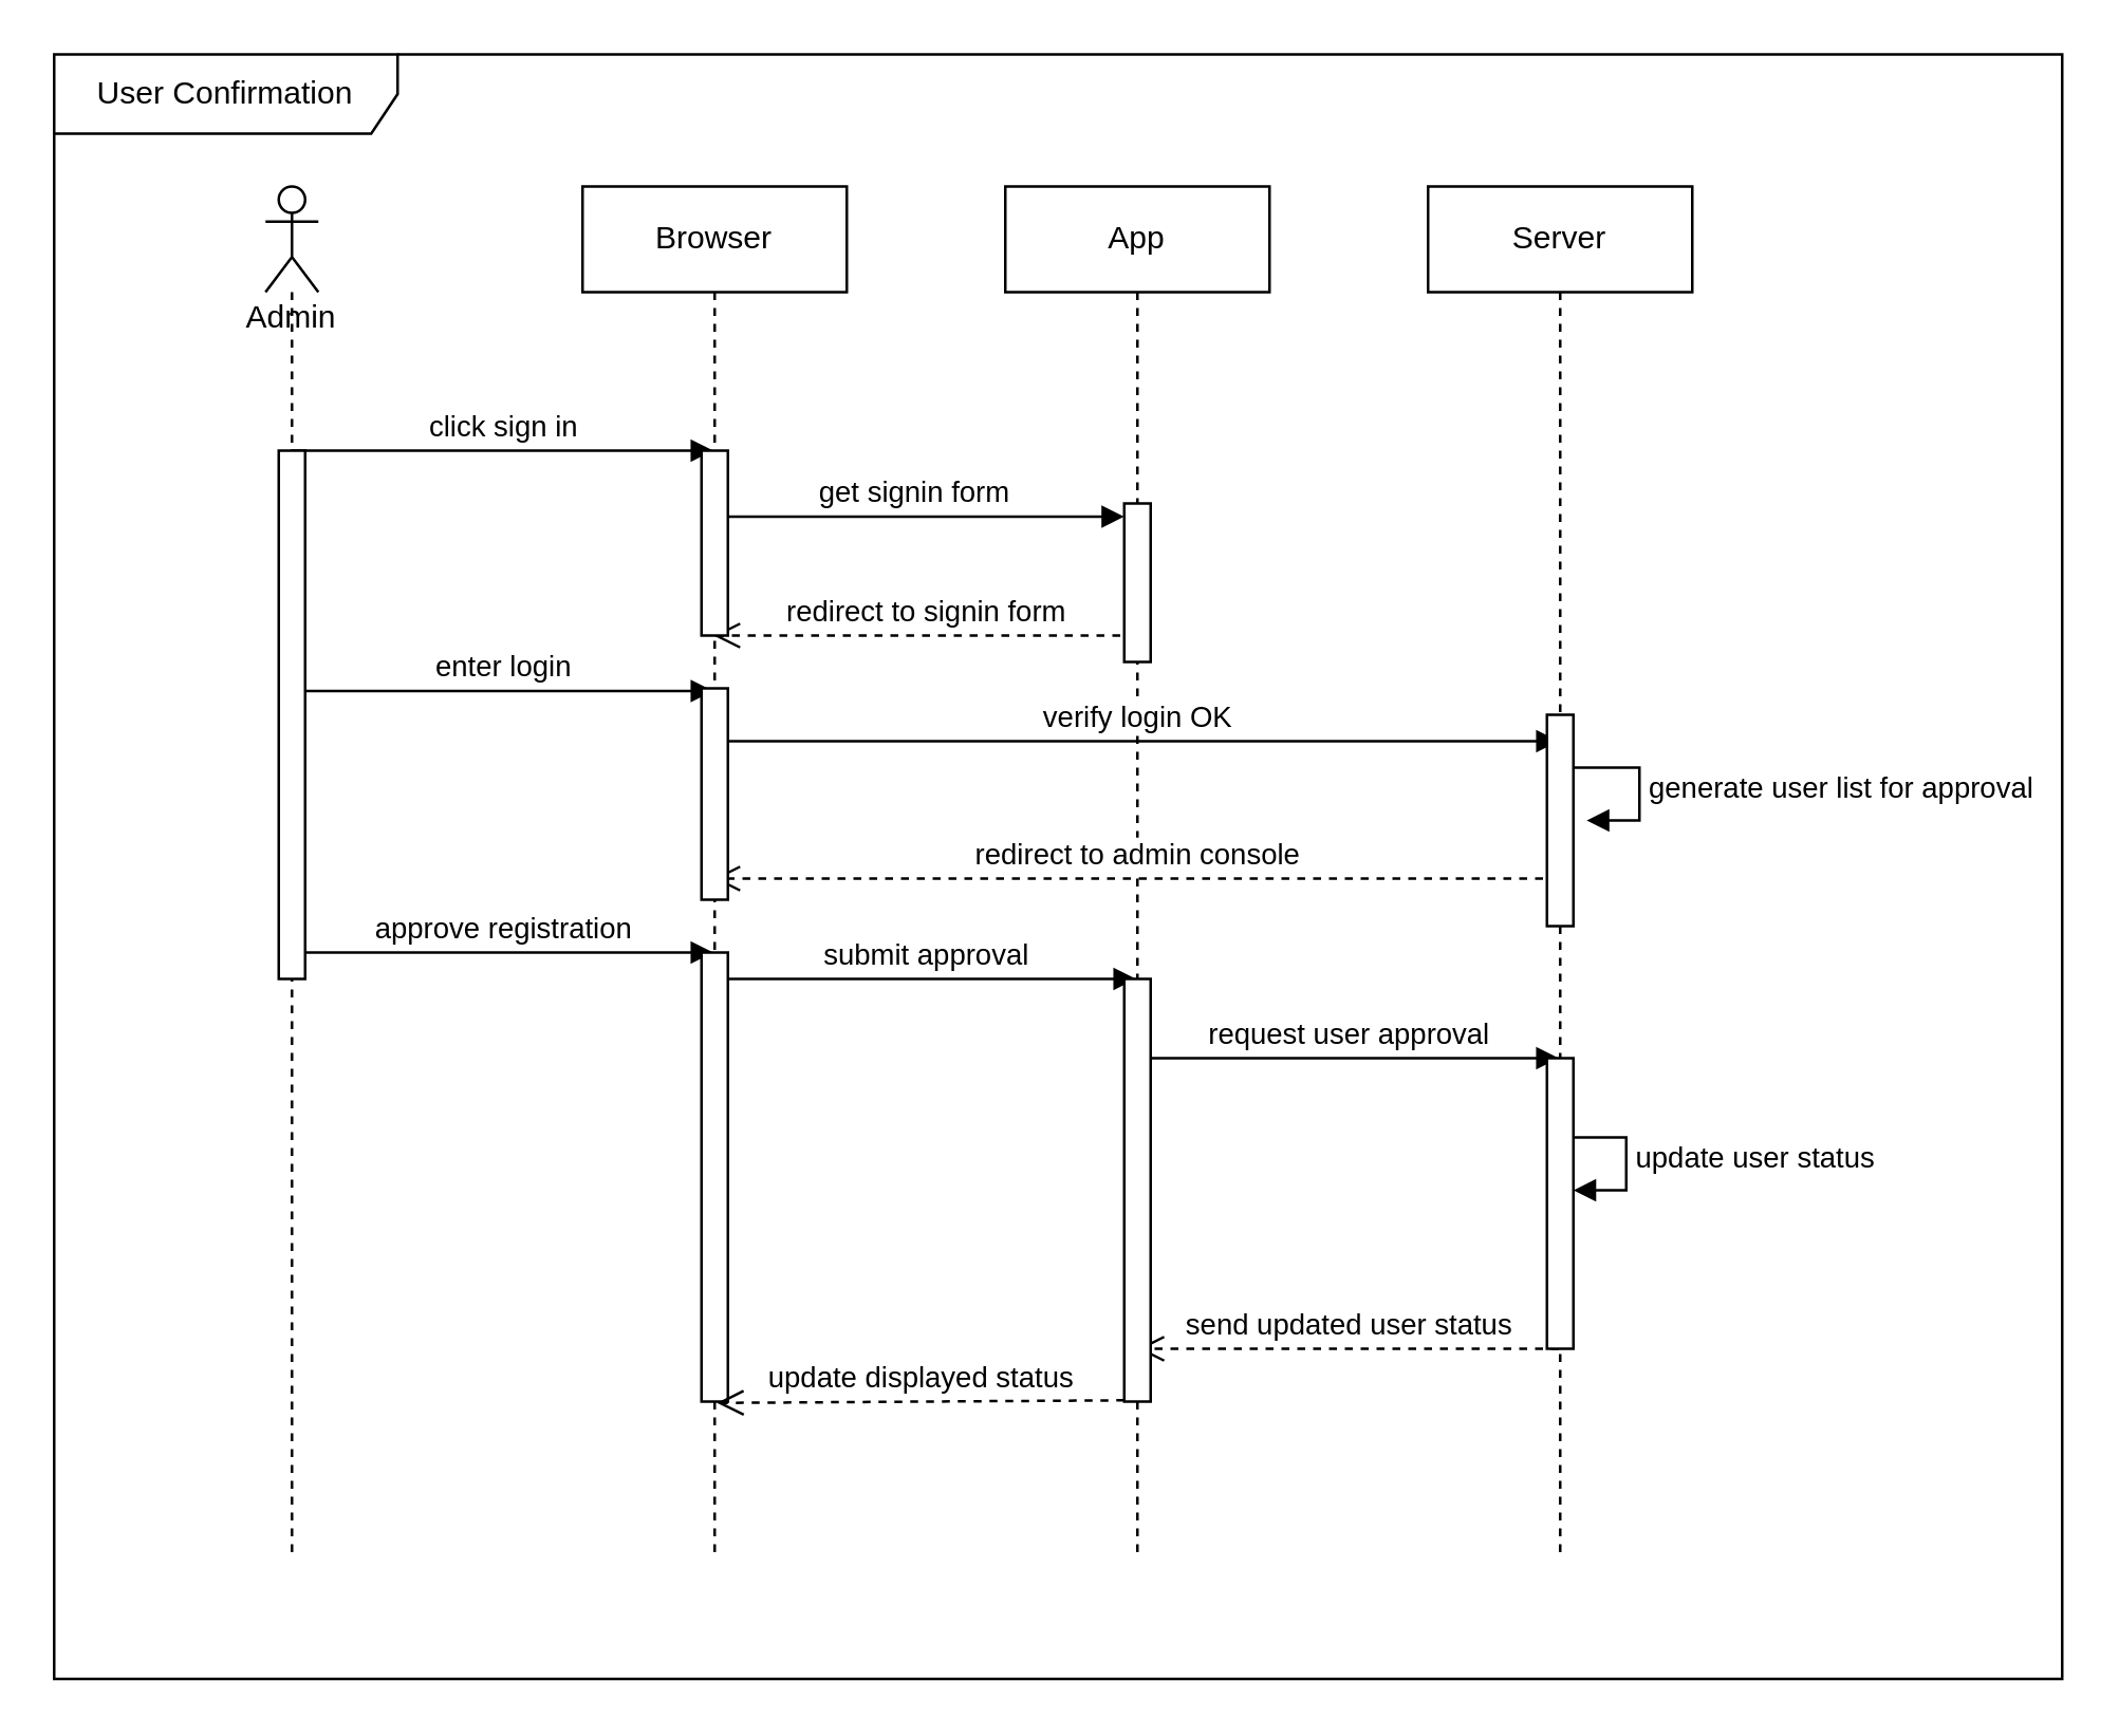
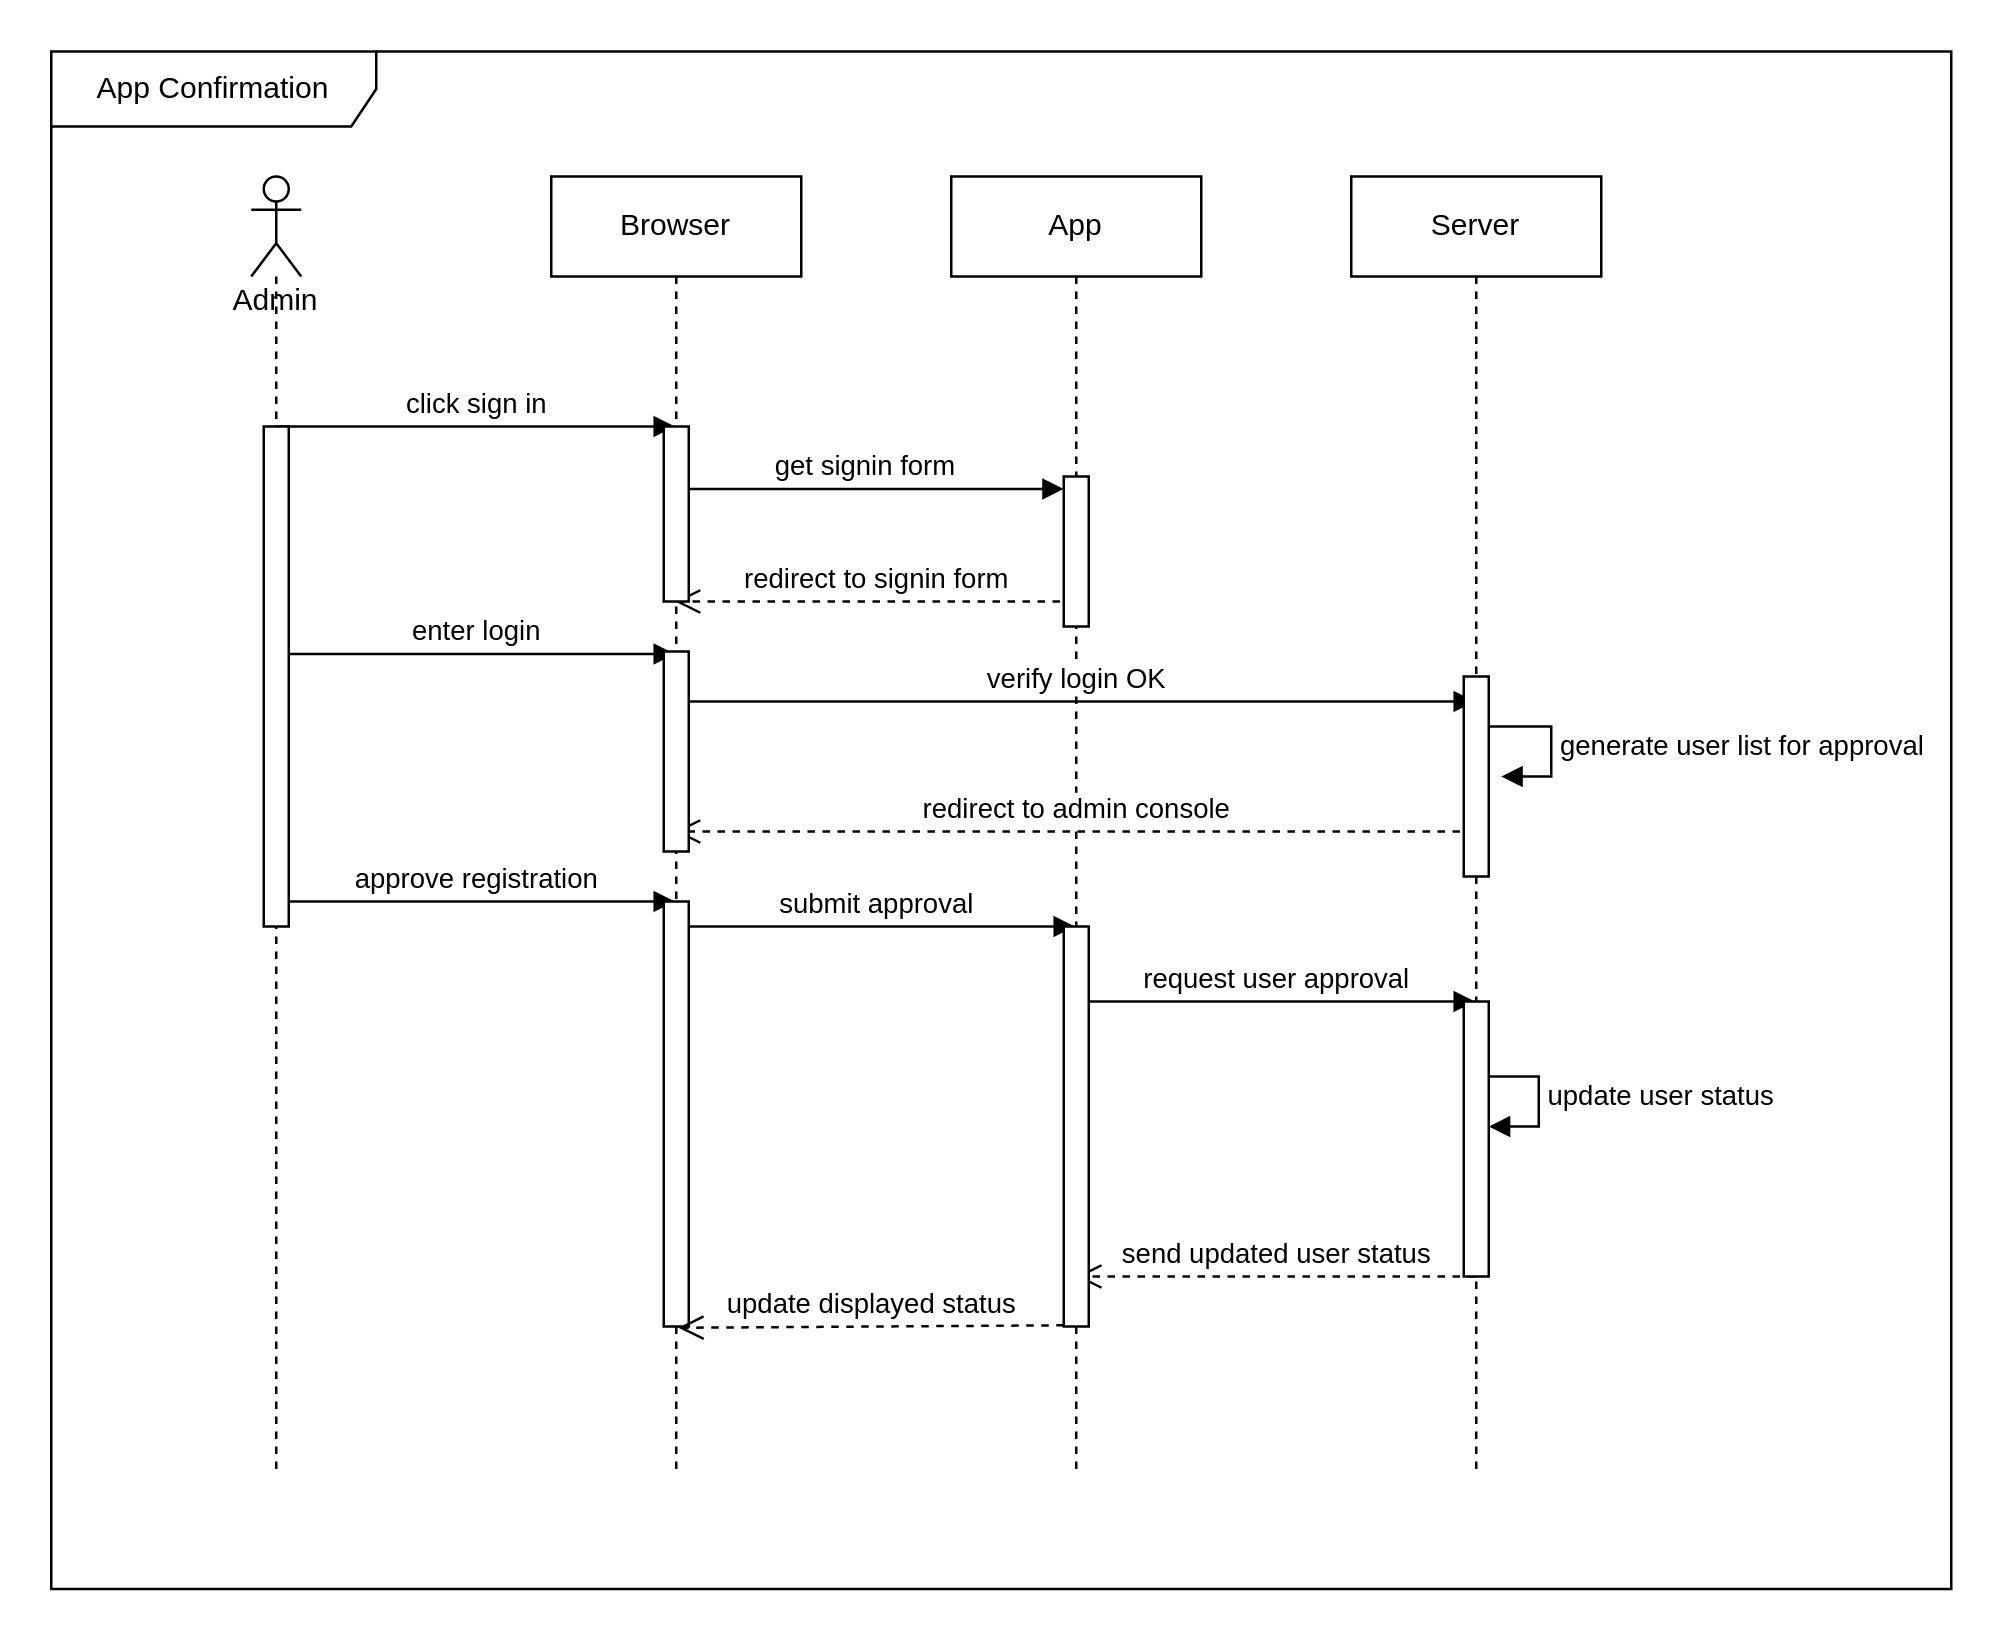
  <mxCell id="0" />
  <mxCell id="1" parent="0" />
  <mxCell id="2" value="Admin" style="shape=umlLifeline;participant=umlActor;perimeter=lifelinePerimeter;whiteSpace=wrap;html=1;container=1;collapsible=0;recursiveResize=0;verticalAlign=top;spacingTop=36;outlineConnect=0;" parent="1" vertex="1"><mxGeometry x="100" y="70" width="20" height="520" as="geometry" /></mxCell>
  <mxCell id="3" value="Browser" style="shape=umlLifeline;perimeter=lifelinePerimeter;whiteSpace=wrap;html=1;container=1;collapsible=0;recursiveResize=0;outlineConnect=0;" parent="1" vertex="1"><mxGeometry x="220" y="70" width="100" height="520" as="geometry" /></mxCell>
  <mxCell id="4" value="App" style="shape=umlLifeline;perimeter=lifelinePerimeter;whiteSpace=wrap;html=1;container=1;collapsible=0;recursiveResize=0;outlineConnect=0;" parent="1" vertex="1"><mxGeometry x="380" y="70" width="100" height="520" as="geometry" /></mxCell>
  <mxCell id="5" value="Server" style="shape=umlLifeline;perimeter=lifelinePerimeter;whiteSpace=wrap;html=1;container=1;collapsible=0;recursiveResize=0;outlineConnect=0;" parent="1" vertex="1"><mxGeometry x="540" y="70" width="100" height="520" as="geometry" /></mxCell>
  <mxCell id="6" value="click sign in" style="html=1;verticalAlign=bottom;endArrow=block;" parent="1" source="2" edge="1"><mxGeometry width="80" relative="1" as="geometry"><mxPoint x="119.929" y="170" as="sourcePoint" /><mxPoint x="269.5" y="170" as="targetPoint" /></mxGeometry></mxCell>
  <mxCell id="7" value="get signin form&amp;nbsp;" style="html=1;verticalAlign=bottom;endArrow=block;" parent="1" edge="1"><mxGeometry width="80" relative="1" as="geometry"><mxPoint x="270.167" y="195" as="sourcePoint" /><mxPoint x="425" y="195" as="targetPoint" /></mxGeometry></mxCell>
  <mxCell id="8" value="redirect to signin form" style="html=1;verticalAlign=bottom;endArrow=open;dashed=1;endSize=8;" parent="1" target="3" edge="1"><mxGeometry relative="1" as="geometry"><mxPoint x="429.5" y="240" as="sourcePoint" /><mxPoint x="270.167" y="240" as="targetPoint" /></mxGeometry></mxCell>
  <mxCell id="9" value="enter login" style="html=1;verticalAlign=bottom;endArrow=block;" parent="1" source="2" edge="1"><mxGeometry width="80" relative="1" as="geometry"><mxPoint x="119.5" y="261" as="sourcePoint" /><mxPoint x="269.5" y="261" as="targetPoint" /></mxGeometry></mxCell>
  <mxCell id="10" value="verify login OK" style="html=1;verticalAlign=bottom;endArrow=block;" parent="1" edge="1"><mxGeometry width="80" relative="1" as="geometry"><mxPoint x="269.5" y="280" as="sourcePoint" /><mxPoint x="589.5" y="280" as="targetPoint" /></mxGeometry></mxCell>
  <mxCell id="11" value="redirect to admin console" style="html=1;verticalAlign=bottom;endArrow=open;dashed=1;endSize=8;" parent="1" edge="1"><mxGeometry relative="1" as="geometry"><mxPoint x="589.5" y="332" as="sourcePoint" /><mxPoint x="269.5" y="332" as="targetPoint" /></mxGeometry></mxCell>
  <mxCell id="12" value="approve registration" style="html=1;verticalAlign=bottom;endArrow=block;" parent="1" source="2" edge="1"><mxGeometry width="80" relative="1" as="geometry"><mxPoint x="119.5" y="360" as="sourcePoint" /><mxPoint x="269.5" y="360" as="targetPoint" /></mxGeometry></mxCell>
  <mxCell id="13" value="submit approval" style="html=1;verticalAlign=bottom;endArrow=block;" parent="1" source="3" target="4" edge="1"><mxGeometry width="80" relative="1" as="geometry"><mxPoint x="129.5" y="370" as="sourcePoint" /><mxPoint x="279.5" y="370" as="targetPoint" /><Array as="points"><mxPoint x="310" y="370" /></Array></mxGeometry></mxCell>
  <mxCell id="14" value="request user approval" style="html=1;verticalAlign=bottom;endArrow=block;" parent="1" source="4" target="5" edge="1"><mxGeometry width="80" relative="1" as="geometry"><mxPoint x="450" y="400" as="sourcePoint" /><mxPoint x="610" y="400" as="targetPoint" /><Array as="points"><mxPoint x="490.5" y="400" /></Array></mxGeometry></mxCell>
  <mxCell id="15" value="update user status" style="edgeStyle=orthogonalEdgeStyle;html=1;align=left;spacingLeft=2;endArrow=block;rounded=0;entryX=1;entryY=0;" parent="1" edge="1"><mxGeometry relative="1" as="geometry"><mxPoint x="590" y="430" as="sourcePoint" /><Array as="points"><mxPoint x="615" y="430" /></Array><mxPoint x="595" y="450" as="targetPoint" /></mxGeometry></mxCell>
  <mxCell id="16" value="send updated user status" style="html=1;verticalAlign=bottom;endArrow=open;dashed=1;endSize=8;" parent="1" edge="1"><mxGeometry relative="1" as="geometry"><mxPoint x="589.5" y="510" as="sourcePoint" /><mxPoint x="430" y="510" as="targetPoint" /></mxGeometry></mxCell>
- <mxCell id="17" value="User Confirmation" style="shape=umlFrame;whiteSpace=wrap;html=1;width=130;height=30;" parent="1" vertex="1"><mxGeometry y="20" width="760" height="615" as="geometry" x="20" /></mxCell>
+ <mxCell id="17" value="App Confirmation" style="shape=umlFrame;whiteSpace=wrap;html=1;width=130;height=30;" parent="1" vertex="1"><mxGeometry y="20" width="760" height="615" as="geometry" x="20" /></mxCell>
  <mxCell id="18" value="" style="html=1;points=[];perimeter=orthogonalPerimeter;" parent="1" vertex="1"><mxGeometry x="105" y="170" width="10" height="200" as="geometry" /></mxCell>
  <mxCell id="19" value="" style="html=1;points=[];perimeter=orthogonalPerimeter;" parent="1" vertex="1"><mxGeometry x="265" y="170" width="10" height="70" as="geometry" /></mxCell>
  <mxCell id="20" value="" style="html=1;points=[];perimeter=orthogonalPerimeter;" parent="1" vertex="1"><mxGeometry x="265" y="260" width="10" height="80" as="geometry" /></mxCell>
  <mxCell id="21" value="" style="html=1;points=[];perimeter=orthogonalPerimeter;" parent="1" vertex="1"><mxGeometry x="425" y="190" width="10" height="60" as="geometry" /></mxCell>
  <mxCell id="22" value="" style="html=1;points=[];perimeter=orthogonalPerimeter;" parent="1" vertex="1"><mxGeometry x="585" y="270" width="10" height="80" as="geometry" /></mxCell>
  <mxCell id="23" value="" style="html=1;points=[];perimeter=orthogonalPerimeter;" parent="1" vertex="1"><mxGeometry x="265" y="360" width="10" height="170" as="geometry" /></mxCell>
  <mxCell id="24" value="" style="html=1;points=[];perimeter=orthogonalPerimeter;" parent="1" vertex="1"><mxGeometry x="425" y="370" width="10" height="160" as="geometry" /></mxCell>
  <mxCell id="25" value="" style="html=1;points=[];perimeter=orthogonalPerimeter;" parent="1" vertex="1"><mxGeometry x="585" y="400" width="10" height="110" as="geometry" /></mxCell>
  <mxCell id="26" value="generate user list for approval" style="edgeStyle=orthogonalEdgeStyle;html=1;align=left;spacingLeft=2;endArrow=block;rounded=0;entryX=1;entryY=0;" parent="1" edge="1"><mxGeometry relative="1" as="geometry"><mxPoint x="595" y="290" as="sourcePoint" /><Array as="points"><mxPoint x="620" y="290" /></Array><mxPoint x="600" y="310" as="targetPoint" /></mxGeometry></mxCell>
  <mxCell id="27" value="update displayed status" style="html=1;verticalAlign=bottom;endArrow=open;dashed=1;endSize=8;entryX=0.585;entryY=1.003;entryDx=0;entryDy=0;entryPerimeter=0;" parent="1" target="23" edge="1"><mxGeometry relative="1" as="geometry"><mxPoint x="425" y="529.52" as="sourcePoint" /><mxPoint x="280.5" y="529.52" as="targetPoint" /></mxGeometry></mxCell>
